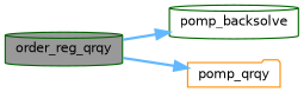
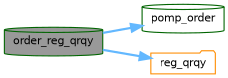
  digraph {
    rankdir=LR
    node [color=darkgreen fillcolor=white fontname=Helvetica fontsize=10 shape=cylinder style=filled]
    edge [color=steelblue1 fontname=Helvetica fontsize=10 labelfontname=Helvetica labelfontsize=10 style=bold]
    n1 [fillcolor=grey60 fontcolor=black height=0.2 label=order_reg_qrqy width=0.4]
-   n2 [height=0.2 label=pomp_backsolve width=0.4]
-   n3 [color=darkorange height=0.2 label=pomp_qrqy shape=folder width=0.4]
+   n2 [height=0.2 label=pomp_order width=0.4]
+   n3 [color=darkorange height=0.2 label=reg_qrqy shape=folder width=0.4]
    n1 -> n2
    n1 -> n3
  }
